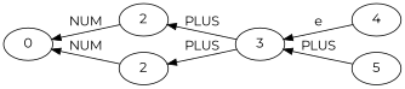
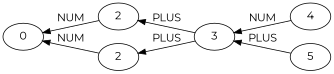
  digraph {
    d2toptions="--autosize"
    fontname=Montserrat
    rankdir=RL
    node [fontname=Montserrat]
    edge [fontname=Montserrat]
    n1 [label=4]
    n2 [label=5]
    n3 [label=0]
    n4 [label=3]
    n5 [label=2]
    n6 [label=2]
    subgraph sub_1 {
      rank=same
      n1
      n2
    }
    subgraph sub_2 {
      rank=same
      n3
    }
    subgraph sub_3 {
      rank=same
      n4
    }
    subgraph sub_4 {
      rank=same
      n5
    }
    subgraph sub_5 {
      rank=same
      n6
    }
-   n1 -> n4 [label=e]
+   n1 -> n4 [label=NUM]
    n2 -> n4 [label=PLUS]
    n4 -> n5 [label=PLUS]
    n4 -> n6 [label=PLUS]
    n5 -> n3 [label=NUM]
    n6 -> n3 [label=NUM]
  }
